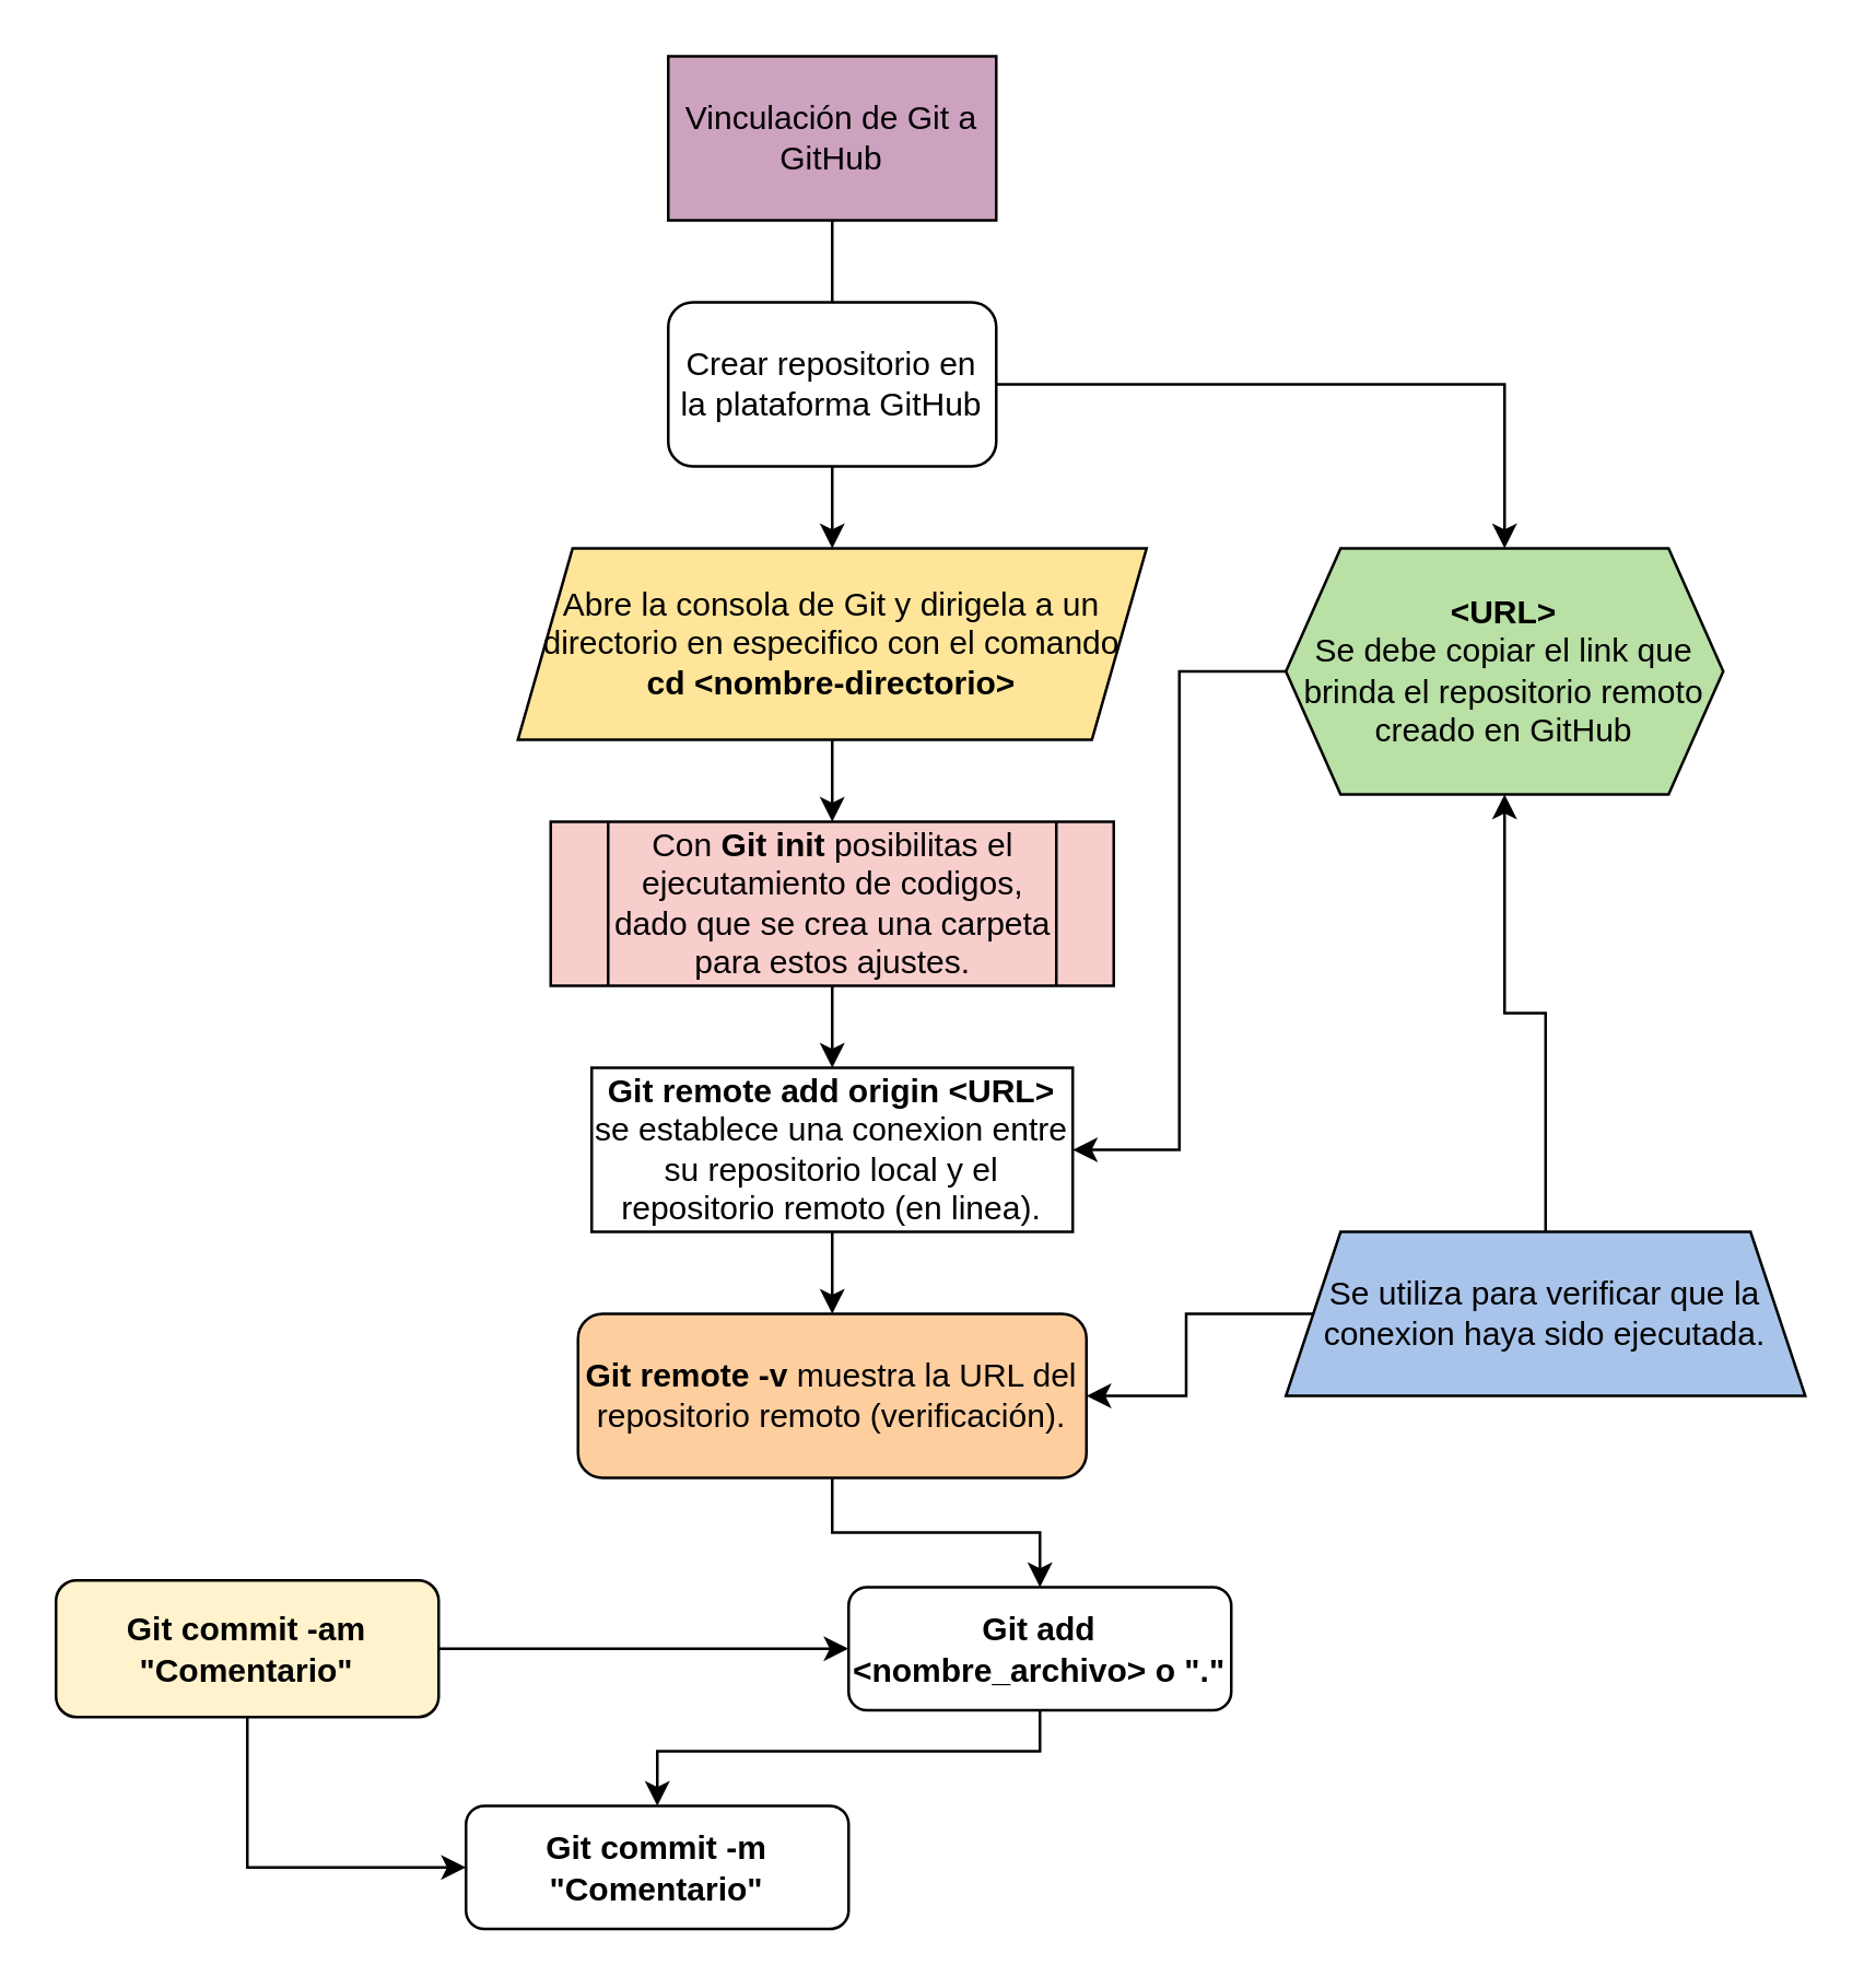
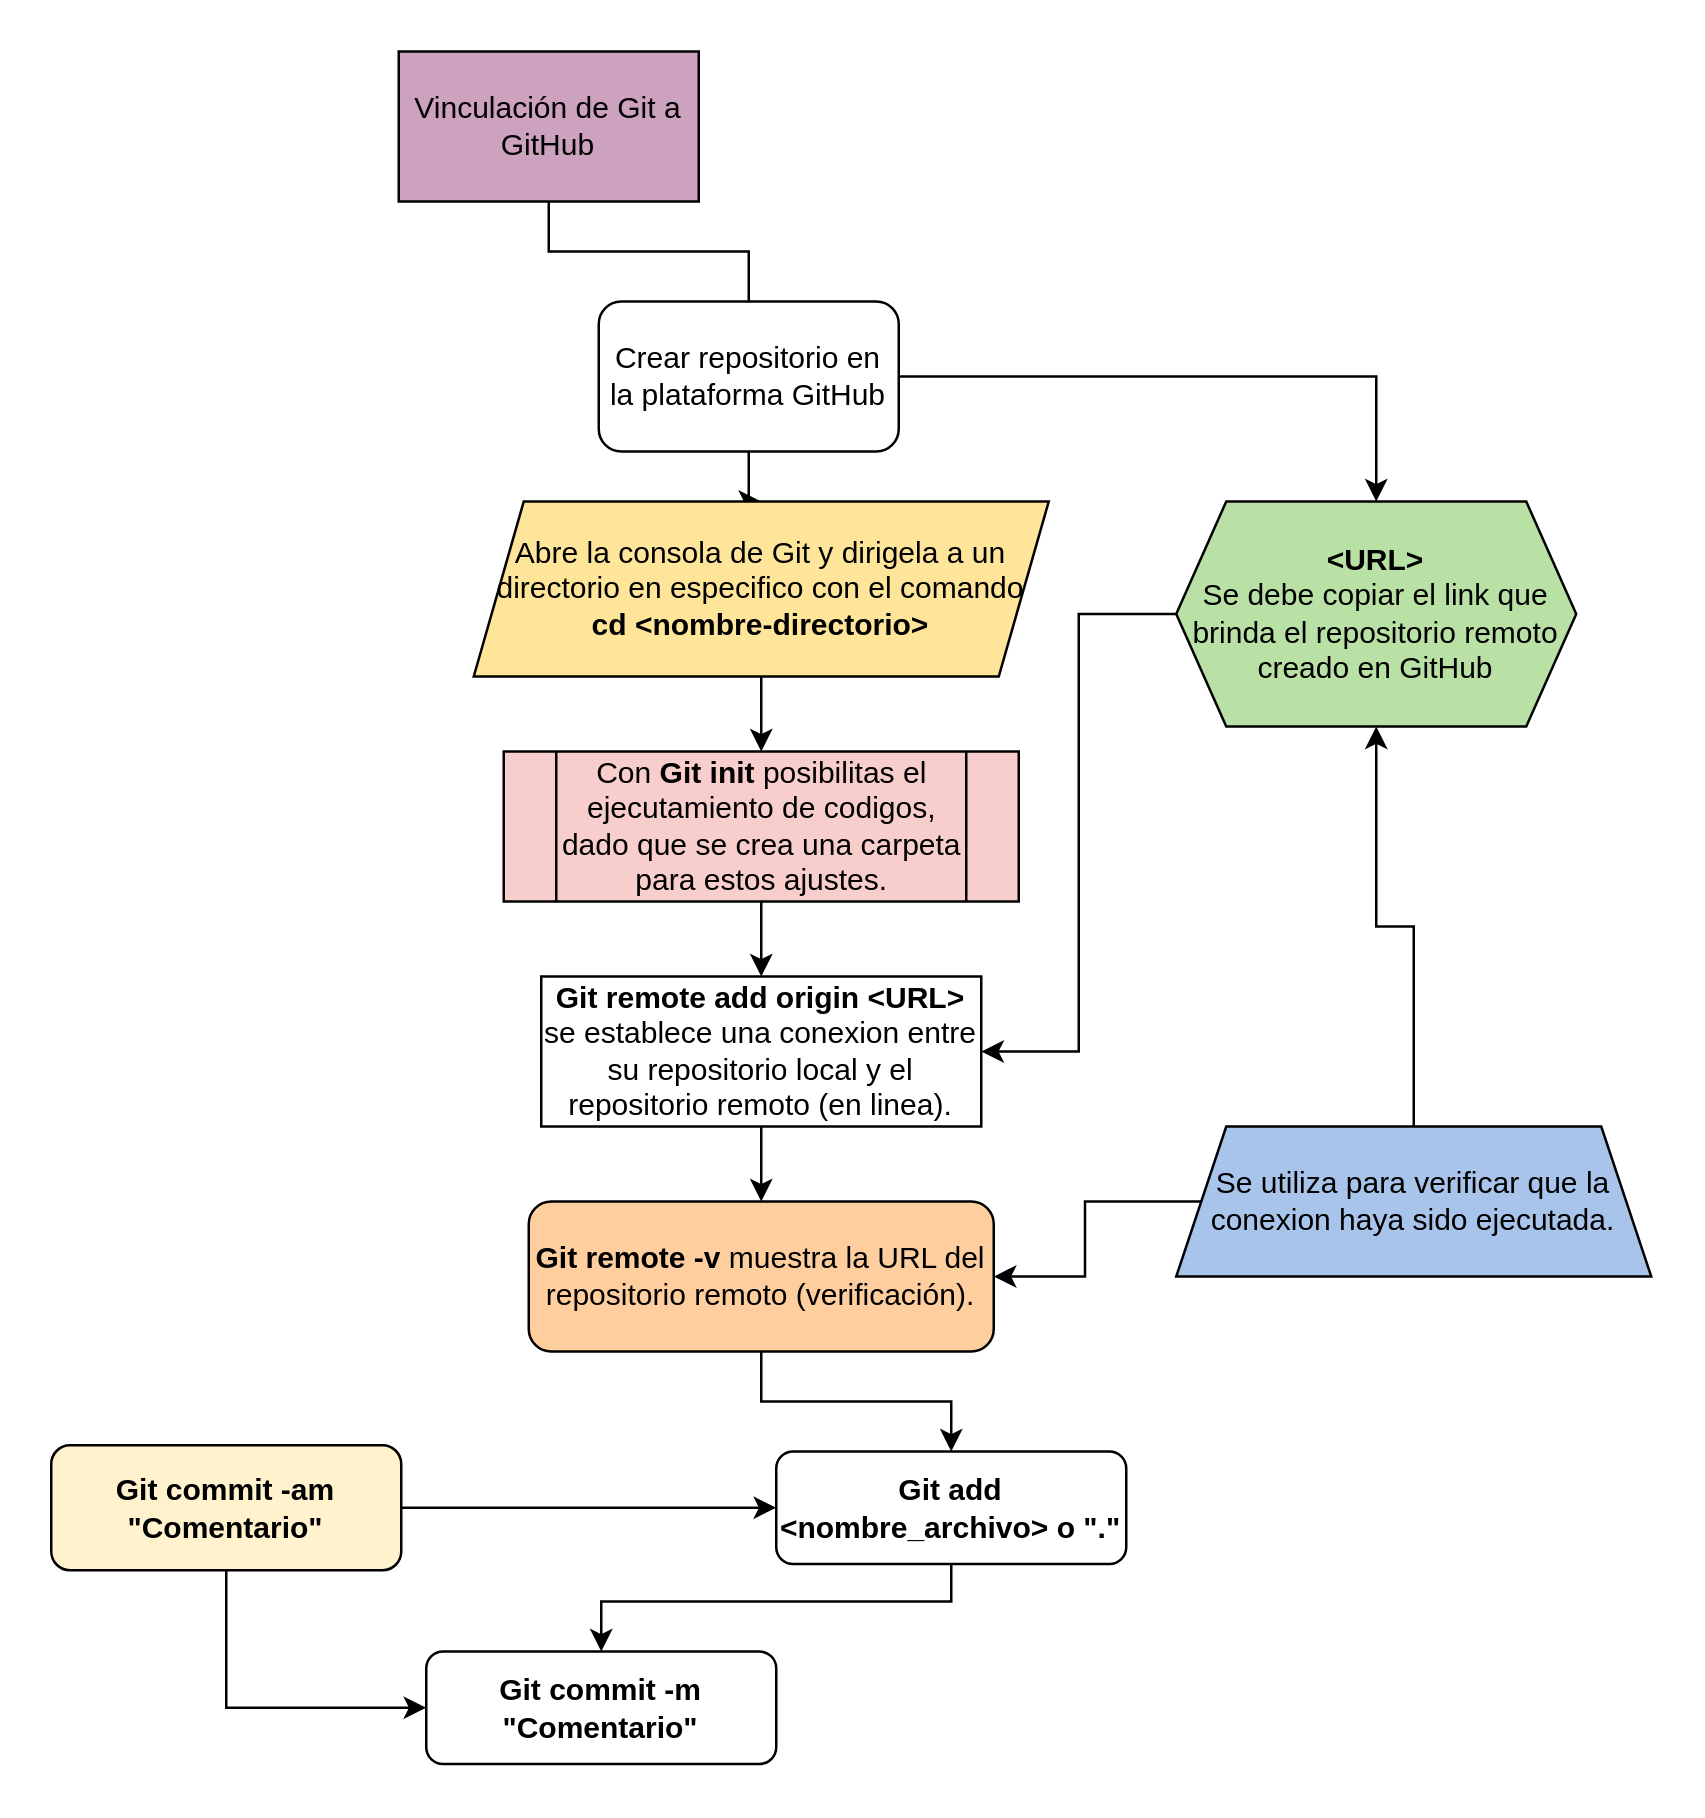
  <mxCell id="0" />
  <mxCell id="1" parent="0" />
  <mxCell id="2" value="" style="edgeStyle=orthogonalEdgeStyle;rounded=0;orthogonalLoop=1;jettySize=auto;html=1;endArrow=none;" edge="1" parent="1" source="3" target="6"><mxGeometry relative="1" as="geometry" /></mxCell>
- <mxCell id="3" value="Vinculación de Git a GitHub" style="rounded=0;whiteSpace=wrap;html=1;fillColor=#CDA2BE;" vertex="1" parent="1"><mxGeometry x="244" y="20" width="120" height="60" as="geometry" /></mxCell>
+ <mxCell id="3" value="Vinculación de Git a GitHub" style="rounded=0;whiteSpace=wrap;html=1;fillColor=#CDA2BE;" vertex="1" parent="1"><mxGeometry x="159" y="20" width="120" height="60" as="geometry" /></mxCell>
  <mxCell id="4" value="" style="edgeStyle=orthogonalEdgeStyle;rounded=0;orthogonalLoop=1;jettySize=auto;html=1;" edge="1" parent="1" source="6" target="8"><mxGeometry relative="1" as="geometry" /></mxCell>
  <mxCell id="5" style="edgeStyle=orthogonalEdgeStyle;rounded=0;orthogonalLoop=1;jettySize=auto;html=1;entryX=0.5;entryY=0;entryDx=0;entryDy=0;" edge="1" parent="1" source="6" target="16"><mxGeometry relative="1" as="geometry" /></mxCell>
- <mxCell id="6" value="Crear repositorio en la plataforma GitHub" style="rounded=1;whiteSpace=wrap;html=1;" vertex="1" parent="1"><mxGeometry x="244" y="110" width="120" height="60" as="geometry" /></mxCell>
+ <mxCell id="6" value="Crear repositorio en la plataforma GitHub" style="rounded=1;whiteSpace=wrap;html=1;" vertex="1" parent="1"><mxGeometry x="239" y="120" width="120" height="60" as="geometry" /></mxCell>
  <mxCell id="7" value="" style="edgeStyle=orthogonalEdgeStyle;rounded=0;orthogonalLoop=1;jettySize=auto;html=1;" edge="1" parent="1" source="8" target="10"><mxGeometry relative="1" as="geometry" /></mxCell>
  <mxCell id="8" value="Abre la consola de Git y dirigela a un directorio en especifico con el comando &lt;b&gt;cd &amp;lt;nombre-directorio&amp;gt;&lt;/b&gt;" style="shape=parallelogram;perimeter=parallelogramPerimeter;whiteSpace=wrap;html=1;fixedSize=1;fillColor=#FFE599;" vertex="1" parent="1"><mxGeometry x="189" y="200" width="230" height="70" as="geometry" /></mxCell>
  <mxCell id="9" value="" style="edgeStyle=orthogonalEdgeStyle;rounded=0;orthogonalLoop=1;jettySize=auto;html=1;" edge="1" parent="1" source="10" target="12"><mxGeometry relative="1" as="geometry" /></mxCell>
  <mxCell id="10" value="Con &lt;b&gt;Git init &lt;/b&gt;posibilitas el ejecutamiento de codigos, dado que se crea una carpeta para estos ajustes." style="shape=process;whiteSpace=wrap;html=1;backgroundOutline=1;fillColor=#F8CECC;" vertex="1" parent="1"><mxGeometry x="201" y="300" width="206" height="60" as="geometry" /></mxCell>
  <mxCell id="11" value="" style="edgeStyle=orthogonalEdgeStyle;rounded=0;orthogonalLoop=1;jettySize=auto;html=1;" edge="1" parent="1" source="12" target="14"><mxGeometry relative="1" as="geometry" /></mxCell>
  <mxCell id="12" value="&lt;b&gt;Git remote add origin &amp;lt;URL&amp;gt; &lt;/b&gt;se establece una conexion entre su repositorio local y el repositorio remoto (en linea)." style="rounded=0;whiteSpace=wrap;html=1;" vertex="1" parent="1"><mxGeometry x="216" y="390" width="176" height="60" as="geometry" /></mxCell>
  <mxCell id="13" style="edgeStyle=orthogonalEdgeStyle;rounded=0;orthogonalLoop=1;jettySize=auto;html=1;exitX=0.5;exitY=1;exitDx=0;exitDy=0;" edge="1" parent="1" source="14" target="21"><mxGeometry relative="1" as="geometry" /></mxCell>
  <mxCell id="14" value="&lt;b&gt;Git remote -v &lt;/b&gt;muestra la URL del repositorio remoto (verificación)." style="rounded=1;whiteSpace=wrap;html=1;fillColor=#FFCE9F;" vertex="1" parent="1"><mxGeometry x="211" y="480" width="186" height="60" as="geometry" /></mxCell>
  <mxCell id="15" style="edgeStyle=orthogonalEdgeStyle;rounded=0;orthogonalLoop=1;jettySize=auto;html=1;entryX=1;entryY=0.5;entryDx=0;entryDy=0;" edge="1" parent="1" source="16" target="12"><mxGeometry relative="1" as="geometry" /></mxCell>
  <mxCell id="16" value="&lt;b&gt;&amp;lt;URL&amp;gt;&lt;/b&gt;&lt;br&gt;Se debe copiar el link que brinda el repositorio remoto creado en GitHub" style="shape=hexagon;perimeter=hexagonPerimeter2;whiteSpace=wrap;html=1;fixedSize=1;fillColor=#B9E0A5;" vertex="1" parent="1"><mxGeometry x="470" y="200" width="160" height="90" as="geometry" /></mxCell>
  <mxCell id="17" style="edgeStyle=orthogonalEdgeStyle;rounded=0;orthogonalLoop=1;jettySize=auto;html=1;entryX=1;entryY=0.5;entryDx=0;entryDy=0;" edge="1" parent="1" source="19" target="14"><mxGeometry relative="1" as="geometry" /></mxCell>
  <mxCell id="18" style="edgeStyle=orthogonalEdgeStyle;rounded=0;orthogonalLoop=1;jettySize=auto;html=1;entryX=0.5;entryY=1;entryDx=0;entryDy=0;" edge="1" parent="1" source="19" target="16"><mxGeometry relative="1" as="geometry" /></mxCell>
  <mxCell id="19" value="Se utiliza para verificar que la conexion haya sido ejecutada." style="shape=trapezoid;perimeter=trapezoidPerimeter;whiteSpace=wrap;html=1;fixedSize=1;fillColor=#A9C4EB;" vertex="1" parent="1"><mxGeometry x="470" y="450" width="190" height="60" as="geometry" /></mxCell>
  <mxCell id="20" style="edgeStyle=orthogonalEdgeStyle;rounded=0;orthogonalLoop=1;jettySize=auto;html=1;entryX=0.5;entryY=0;entryDx=0;entryDy=0;" edge="1" parent="1" source="21" target="22"><mxGeometry relative="1" as="geometry"><Array as="points"><mxPoint x="380" y="640" /><mxPoint x="240" y="640" /></Array></mxGeometry></mxCell>
  <mxCell id="21" value="Git add &amp;lt;nombre_archivo&amp;gt; o &quot;.&quot;" style="rounded=1;whiteSpace=wrap;html=1;fontStyle=1" vertex="1" parent="1"><mxGeometry x="310" y="580" width="140" height="45" as="geometry" /></mxCell>
  <mxCell id="22" value="&lt;b&gt;Git commit -m &quot;Comentario&quot;&lt;/b&gt;" style="rounded=1;whiteSpace=wrap;html=1;" vertex="1" parent="1"><mxGeometry x="170" y="660" width="140" height="45" as="geometry" /></mxCell>
  <mxCell id="23" style="edgeStyle=orthogonalEdgeStyle;rounded=0;orthogonalLoop=1;jettySize=auto;html=1;entryX=0;entryY=0.5;entryDx=0;entryDy=0;" edge="1" parent="1" source="25" target="21"><mxGeometry relative="1" as="geometry" /></mxCell>
  <mxCell id="24" style="edgeStyle=orthogonalEdgeStyle;rounded=0;orthogonalLoop=1;jettySize=auto;html=1;entryX=0;entryY=0.5;entryDx=0;entryDy=0;" edge="1" parent="1" source="25" target="22"><mxGeometry relative="1" as="geometry"><Array as="points"><mxPoint x="90" y="683" /></Array></mxGeometry></mxCell>
  <mxCell id="25" value="&lt;b&gt;Git commit -am &quot;Comentario&quot;&lt;/b&gt;" style="rounded=1;whiteSpace=wrap;html=1;fillColor=#FFF2CC;" vertex="1" parent="1"><mxGeometry x="20" y="577.5" width="140" height="50" as="geometry" /></mxCell>
